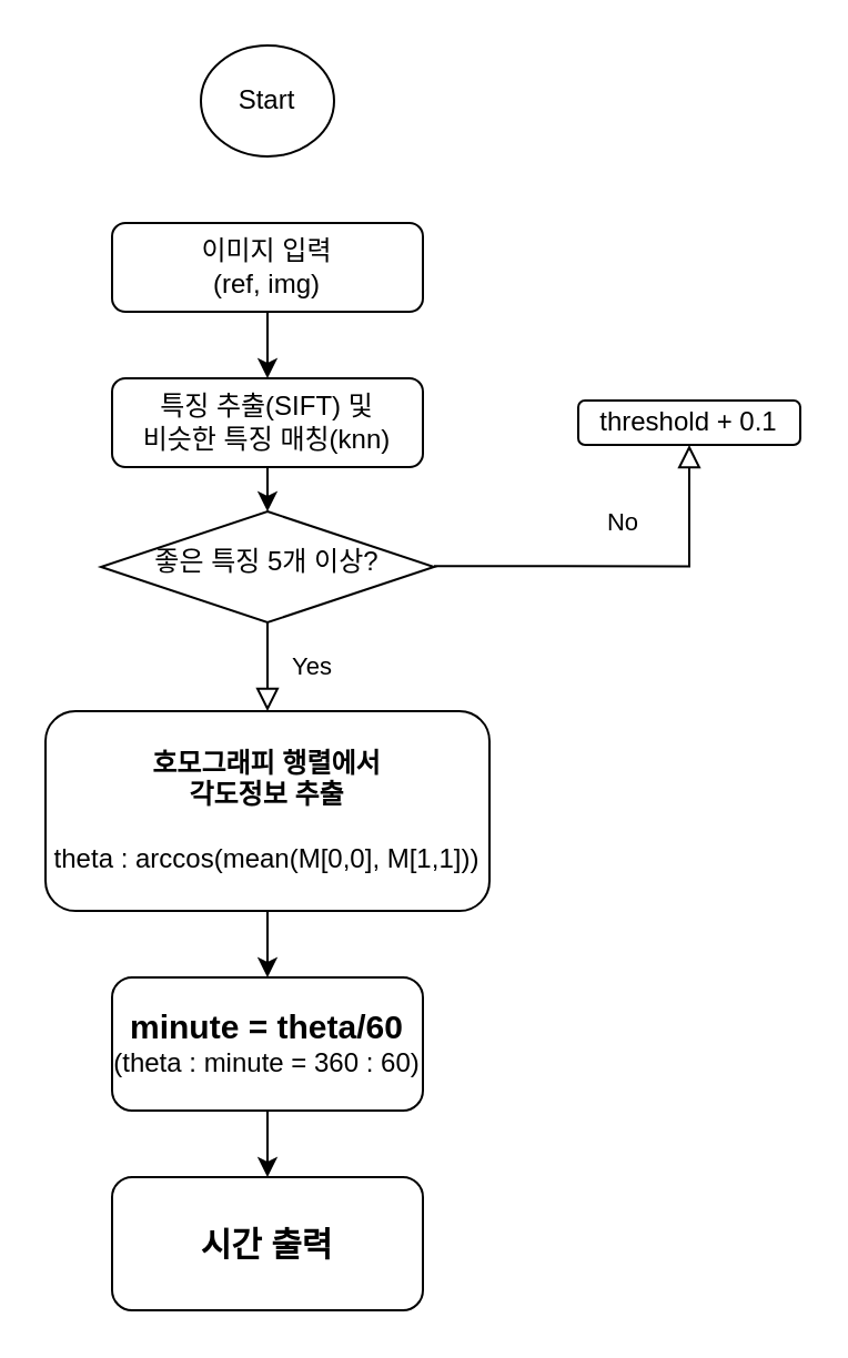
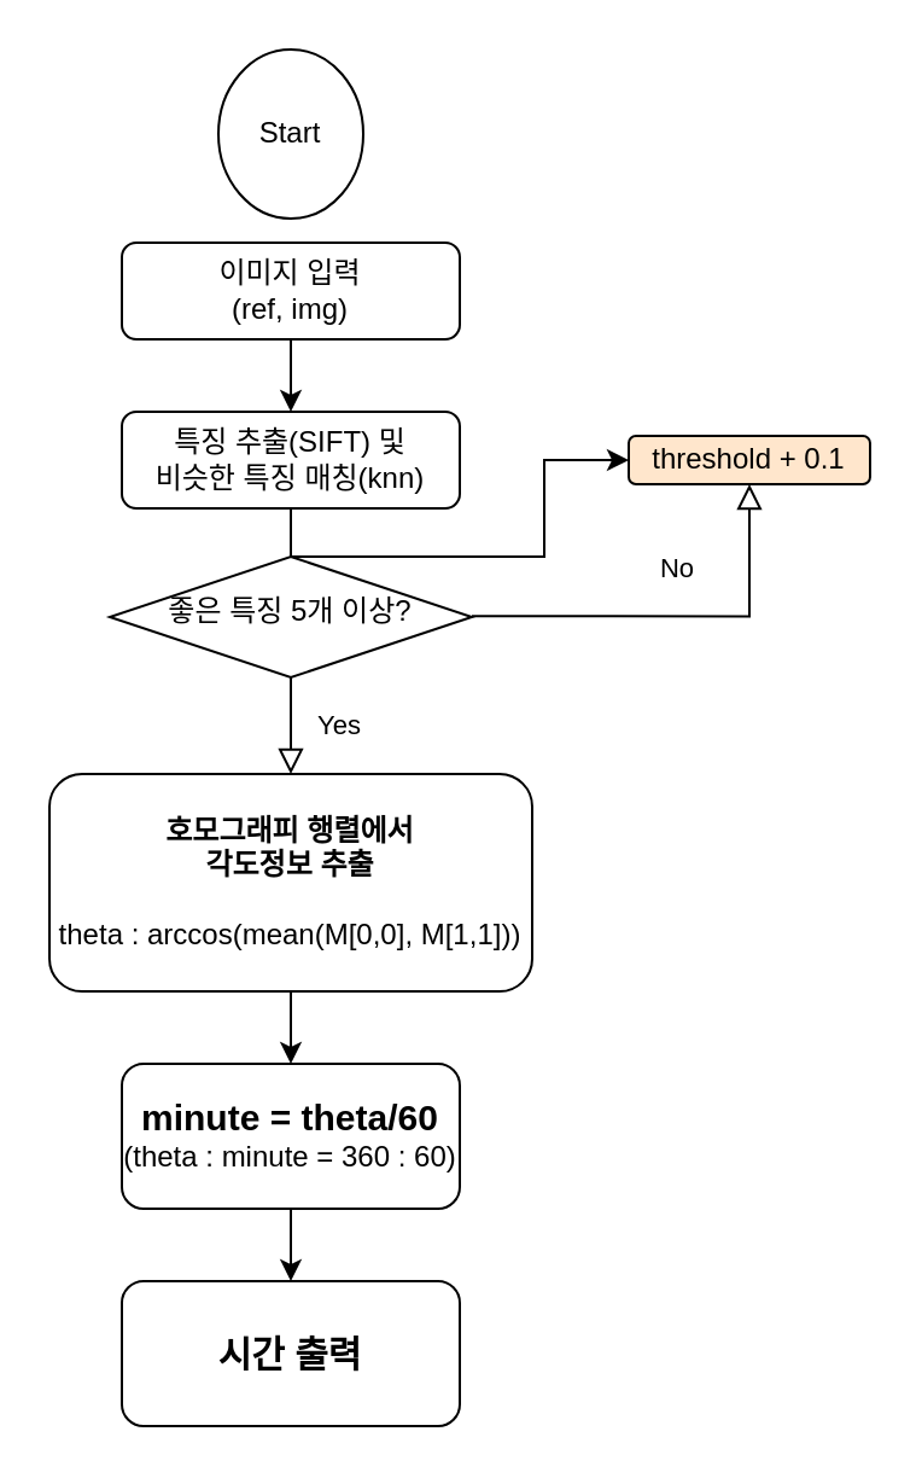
  <mxCell id="0" />
  <mxCell id="1" parent="0" />
  <mxCell id="2" value="이미지 입력&lt;br&gt;(ref, img)" style="rounded=1;whiteSpace=wrap;html=1;fontSize=12;glass=0;strokeWidth=1;shadow=0;" vertex="1" parent="1"><mxGeometry x="50" y="100" width="140" height="40" as="geometry" /></mxCell>
- <mxCell id="3" style="edgeStyle=orthogonalEdgeStyle;rounded=0;orthogonalLoop=1;jettySize=auto;html=1;exitX=0.5;exitY=1;exitDx=0;exitDy=0;entryX=0.5;entryY=0;entryDx=0;entryDy=0;" edge="1" parent="1" source="4" target="9"><mxGeometry relative="1" as="geometry"><mxPoint x="180" y="220" as="targetPoint" /></mxGeometry></mxCell>
+ <mxCell id="3" style="edgeStyle=orthogonalEdgeStyle;rounded=0;orthogonalLoop=1;jettySize=auto;html=1;exitX=0.5;exitY=1;exitDx=0;exitDy=0;" edge="1" parent="1" source="4" target="12"><mxGeometry relative="1" as="geometry"><mxPoint x="180" y="220" as="targetPoint" /></mxGeometry></mxCell>
  <mxCell id="4" value="특징 추출(SIFT) 및&lt;br&gt;비슷한 특징 매칭(knn)" style="rounded=1;whiteSpace=wrap;html=1;fontSize=12;glass=0;strokeWidth=1;shadow=0;" vertex="1" parent="1"><mxGeometry x="50" y="170" width="140" height="40" as="geometry" /></mxCell>
  <mxCell id="5" style="edgeStyle=orthogonalEdgeStyle;rounded=0;orthogonalLoop=1;jettySize=auto;html=1;exitX=0.5;exitY=1;exitDx=0;exitDy=0;entryX=0.5;entryY=0;entryDx=0;entryDy=0;" edge="1" parent="1" source="6" target="13"><mxGeometry relative="1" as="geometry"><mxPoint x="120" y="510" as="targetPoint" /><Array as="points" /></mxGeometry></mxCell>
  <mxCell id="6" value="&lt;b&gt;호모그래피 행렬에서&lt;br&gt;각도정보 추출&lt;/b&gt;&lt;br&gt;&lt;br&gt;theta : arccos(mean(M[0,0], M[1,1]))" style="rounded=1;whiteSpace=wrap;html=1;fontSize=12;glass=0;strokeWidth=1;shadow=0;" vertex="1" parent="1"><mxGeometry x="20" y="320" width="200" height="90" as="geometry" /></mxCell>
- <mxCell id="7" value="Start" style="ellipse;whiteSpace=wrap;html=1;" vertex="1" parent="1"><mxGeometry x="90" y="20" width="60" height="50" as="geometry" /></mxCell>
+ <mxCell id="7" value="Start" style="ellipse;whiteSpace=wrap;html=1;" vertex="1" parent="1"><mxGeometry x="90" y="20" width="60" height="70" as="geometry" /></mxCell>
  <mxCell id="8" style="edgeStyle=orthogonalEdgeStyle;rounded=0;orthogonalLoop=1;jettySize=auto;html=1;exitX=0.5;exitY=1;exitDx=0;exitDy=0;" edge="1" parent="1" source="2"><mxGeometry relative="1" as="geometry"><mxPoint x="240" y="180" as="sourcePoint" /><mxPoint x="120" y="170" as="targetPoint" /><Array as="points" /></mxGeometry></mxCell>
  <mxCell id="9" value="좋은 특징 5개 이상?" style="rhombus;whiteSpace=wrap;html=1;shadow=0;fontFamily=Helvetica;fontSize=12;align=center;strokeWidth=1;spacing=6;spacingTop=-4;" vertex="1" parent="1"><mxGeometry x="45" y="230" width="150" height="50" as="geometry" /></mxCell>
  <mxCell id="10" value="No" style="edgeStyle=orthogonalEdgeStyle;rounded=0;html=1;jettySize=auto;orthogonalLoop=1;fontSize=11;endArrow=block;endFill=0;endSize=8;strokeWidth=1;shadow=0;labelBackgroundColor=none;entryX=0.5;entryY=1;entryDx=0;entryDy=0;" edge="1" parent="1" target="12"><mxGeometry x="-0.001" y="20" relative="1" as="geometry"><mxPoint as="offset" /><mxPoint x="195" y="254.66" as="sourcePoint" /><mxPoint x="310" y="210" as="targetPoint" /><Array as="points"><mxPoint x="310" y="255" /></Array></mxGeometry></mxCell>
  <mxCell id="11" value="Yes" style="edgeStyle=orthogonalEdgeStyle;rounded=0;html=1;jettySize=auto;orthogonalLoop=1;fontSize=11;endArrow=block;endFill=0;endSize=8;strokeWidth=1;shadow=0;labelBackgroundColor=none;exitX=0.5;exitY=1;exitDx=0;exitDy=0;entryX=0.5;entryY=0;entryDx=0;entryDy=0;" edge="1" parent="1" source="9" target="6"><mxGeometry y="20" relative="1" as="geometry"><mxPoint as="offset" /><mxPoint x="130" y="290" as="sourcePoint" /><mxPoint x="210" y="290" as="targetPoint" /></mxGeometry></mxCell>
- <mxCell id="12" value="threshold + 0.1" style="rounded=1;whiteSpace=wrap;html=1;fontSize=12;glass=0;strokeWidth=1;shadow=0;" vertex="1" parent="1"><mxGeometry x="260" y="180" width="100" height="20" as="geometry" /></mxCell>
+ <mxCell id="12" value="threshold + 0.1" style="rounded=1;whiteSpace=wrap;html=1;fontSize=12;glass=0;strokeWidth=1;shadow=0;fillColor=#ffe6cc;" vertex="1" parent="1"><mxGeometry x="260" y="180" width="100" height="20" as="geometry" /></mxCell>
  <mxCell id="13" value="&lt;font style=&quot;font-size: 15px;&quot;&gt;&lt;b&gt;minute = theta/60&lt;/b&gt;&lt;/font&gt;&lt;br&gt;(theta : minute = 360 : 60)" style="rounded=1;whiteSpace=wrap;html=1;fontSize=12;glass=0;strokeWidth=1;shadow=0;" vertex="1" parent="1"><mxGeometry x="50" y="440" width="140" height="60" as="geometry" /></mxCell>
  <mxCell id="14" style="edgeStyle=orthogonalEdgeStyle;rounded=0;orthogonalLoop=1;jettySize=auto;html=1;exitX=0.5;exitY=1;exitDx=0;exitDy=0;entryX=0.5;entryY=0;entryDx=0;entryDy=0;" edge="1" target="15" parent="1" source="13"><mxGeometry relative="1" as="geometry"><mxPoint x="120" y="520" as="sourcePoint" /><mxPoint x="120" y="620" as="targetPoint" /><Array as="points" /></mxGeometry></mxCell>
  <mxCell id="15" value="&lt;span style=&quot;font-size: 15px;&quot;&gt;&lt;b&gt;시간 출력&lt;br&gt;&lt;/b&gt;&lt;/span&gt;" style="rounded=1;whiteSpace=wrap;html=1;fontSize=12;glass=0;strokeWidth=1;shadow=0;" vertex="1" parent="1"><mxGeometry x="50" y="530" width="140" height="60" as="geometry" /></mxCell>
